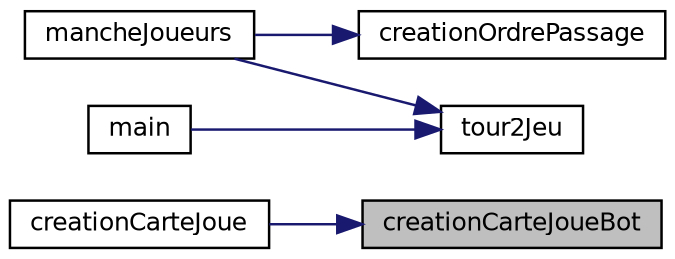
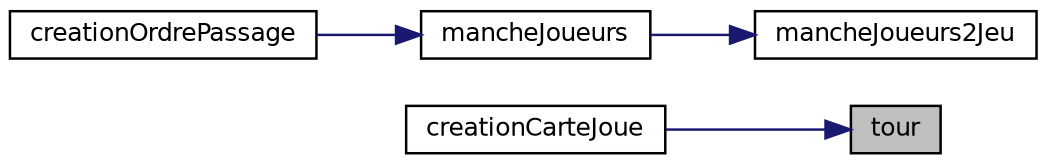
  digraph {
    rankdir=RL
    node [color=black fillcolor=white fontname=Helvetica fontsize=10 shape=record style=filled]
    edge [color=midnightblue dir=back fontname=Helvetica fontsize=10 labelfontname=Helvetica labelfontsize=10 style=solid]
-   n1 [fillcolor=grey75 fontcolor=black height=0.2 label=creationCarteJoueBot width=0.4]
+   n1 [fillcolor=grey75 fontcolor=black height=0.2 label=tour width=0.4]
    n2 [height=0.2 label=creationCarteJoue width=0.4]
    n3 [height=0.2 label=creationOrdrePassage width=0.4]
    n4 [height=0.2 label=mancheJoueurs width=0.4]
-   n5 [height=0.2 label=tour2Jeu width=0.4]
-   n6 [height=0.2 label=main width=0.4]
+   n5 [height=0.2 label=mancheJoueurs2Jeu width=0.4]
    n1 -> n2
-   n3 -> n4
+   n4 -> n3
    n5 -> n4
-   n5 -> n6
  }
